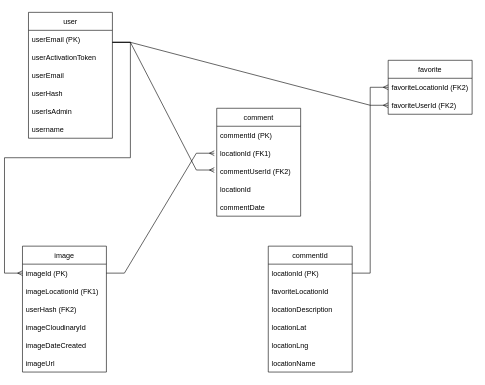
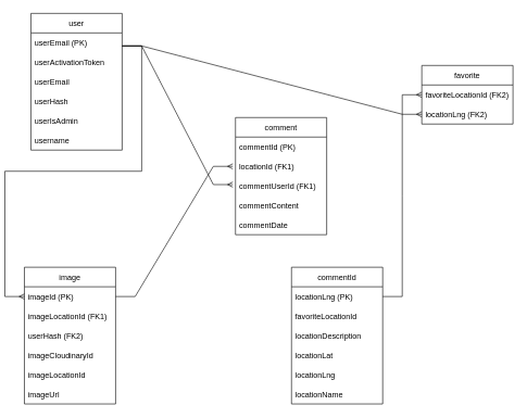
  <mxCell id="0" />
  <mxCell id="1" parent="0" />
  <mxCell id="2" value="user" style="swimlane;fontStyle=0;childLayout=stackLayout;horizontal=1;startSize=30;horizontalStack=0;resizeParent=1;resizeParentMax=0;resizeLast=0;collapsible=1;marginBottom=0;" vertex="1" parent="1"><mxGeometry x="30" y="20" width="140" height="210" as="geometry" /></mxCell>
  <mxCell id="3" value="userEmail (PK)" style="text;strokeColor=none;fillColor=none;align=left;verticalAlign=middle;spacingLeft=4;spacingRight=4;overflow=hidden;points=[[0,0.5],[1,0.5]];portConstraint=eastwest;rotatable=0;" vertex="1" parent="2"><mxGeometry y="30" width="140" height="30" as="geometry" /></mxCell>
  <mxCell id="4" value="userActivationToken" style="text;strokeColor=none;fillColor=none;align=left;verticalAlign=middle;spacingLeft=4;spacingRight=4;overflow=hidden;points=[[0,0.5],[1,0.5]];portConstraint=eastwest;rotatable=0;" vertex="1" parent="2"><mxGeometry y="60" width="140" height="30" as="geometry" /></mxCell>
  <mxCell id="5" value="userEmail" style="text;strokeColor=none;fillColor=none;align=left;verticalAlign=middle;spacingLeft=4;spacingRight=4;overflow=hidden;points=[[0,0.5],[1,0.5]];portConstraint=eastwest;rotatable=0;" vertex="1" parent="2"><mxGeometry y="90" width="140" height="30" as="geometry" /></mxCell>
  <mxCell id="6" value="userHash" style="text;strokeColor=none;fillColor=none;align=left;verticalAlign=middle;spacingLeft=4;spacingRight=4;overflow=hidden;points=[[0,0.5],[1,0.5]];portConstraint=eastwest;rotatable=0;" vertex="1" parent="2"><mxGeometry y="120" width="140" height="30" as="geometry" /></mxCell>
  <mxCell id="7" value="userIsAdmin" style="text;strokeColor=none;fillColor=none;align=left;verticalAlign=middle;spacingLeft=4;spacingRight=4;overflow=hidden;points=[[0,0.5],[1,0.5]];portConstraint=eastwest;rotatable=0;" vertex="1" parent="2"><mxGeometry y="150" width="140" height="30" as="geometry" /></mxCell>
  <mxCell id="8" value="username" style="text;strokeColor=none;fillColor=none;align=left;verticalAlign=middle;spacingLeft=4;spacingRight=4;overflow=hidden;points=[[0,0.5],[1,0.5]];portConstraint=eastwest;rotatable=0;" vertex="1" parent="2"><mxGeometry y="180" width="140" height="30" as="geometry" /></mxCell>
  <mxCell id="9" value="comment" style="swimlane;fontStyle=0;childLayout=stackLayout;horizontal=1;startSize=30;horizontalStack=0;resizeParent=1;resizeParentMax=0;resizeLast=0;collapsible=1;marginBottom=0;" vertex="1" parent="1"><mxGeometry x="344" y="180" width="140" height="180" as="geometry" /></mxCell>
  <mxCell id="10" value="commentId (PK)" style="text;strokeColor=none;fillColor=none;align=left;verticalAlign=middle;spacingLeft=4;spacingRight=4;overflow=hidden;points=[[0,0.5],[1,0.5]];portConstraint=eastwest;rotatable=0;" vertex="1" parent="9"><mxGeometry y="30" width="140" height="30" as="geometry" /></mxCell>
  <mxCell id="11" value="locationId (FK1)" style="text;strokeColor=none;fillColor=none;align=left;verticalAlign=middle;spacingLeft=4;spacingRight=4;overflow=hidden;points=[[0,0.5],[1,0.5]];portConstraint=eastwest;rotatable=0;" vertex="1" parent="9"><mxGeometry y="60" width="140" height="30" as="geometry" /></mxCell>
- <mxCell id="12" value="commentUserId (FK2)" style="text;strokeColor=none;fillColor=none;align=left;verticalAlign=middle;spacingLeft=4;spacingRight=4;overflow=hidden;points=[[0,0.5],[1,0.5]];portConstraint=eastwest;rotatable=0;" vertex="1" parent="9"><mxGeometry y="90" width="140" height="30" as="geometry" /></mxCell>
- <mxCell id="13" value="locationId" style="text;strokeColor=none;fillColor=none;align=left;verticalAlign=middle;spacingLeft=4;spacingRight=4;overflow=hidden;points=[[0,0.5],[1,0.5]];portConstraint=eastwest;rotatable=0;" vertex="1" parent="9"><mxGeometry y="120" width="140" height="30" as="geometry" /></mxCell>
+ <mxCell id="12" value="commentUserId (FK1)" style="text;strokeColor=none;fillColor=none;align=left;verticalAlign=middle;spacingLeft=4;spacingRight=4;overflow=hidden;points=[[0,0.5],[1,0.5]];portConstraint=eastwest;rotatable=0;" vertex="1" parent="9"><mxGeometry y="90" width="140" height="30" as="geometry" /></mxCell>
+ <mxCell id="13" value="commentContent" style="text;strokeColor=none;fillColor=none;align=left;verticalAlign=middle;spacingLeft=4;spacingRight=4;overflow=hidden;points=[[0,0.5],[1,0.5]];portConstraint=eastwest;rotatable=0;" vertex="1" parent="9"><mxGeometry y="120" width="140" height="30" as="geometry" /></mxCell>
  <mxCell id="14" value="commentDate" style="text;strokeColor=none;fillColor=none;align=left;verticalAlign=middle;spacingLeft=4;spacingRight=4;overflow=hidden;points=[[0,0.5],[1,0.5]];portConstraint=eastwest;rotatable=0;" vertex="1" parent="9"><mxGeometry y="150" width="140" height="30" as="geometry" /></mxCell>
  <mxCell id="15" value="commentId" style="swimlane;fontStyle=0;childLayout=stackLayout;horizontal=1;startSize=30;horizontalStack=0;resizeParent=1;resizeParentMax=0;resizeLast=0;collapsible=1;marginBottom=0;" vertex="1" parent="1"><mxGeometry x="430" y="410" width="140" height="210" as="geometry" /></mxCell>
- <mxCell id="16" value="locationId (PK)" style="text;strokeColor=none;fillColor=none;align=left;verticalAlign=middle;spacingLeft=4;spacingRight=4;overflow=hidden;points=[[0,0.5],[1,0.5]];portConstraint=eastwest;rotatable=0;" vertex="1" parent="15"><mxGeometry y="30" width="140" height="30" as="geometry" /></mxCell>
+ <mxCell id="16" value="locationLng (PK)" style="text;strokeColor=none;fillColor=none;align=left;verticalAlign=middle;spacingLeft=4;spacingRight=4;overflow=hidden;points=[[0,0.5],[1,0.5]];portConstraint=eastwest;rotatable=0;" vertex="1" parent="15"><mxGeometry y="30" width="140" height="30" as="geometry" /></mxCell>
  <mxCell id="17" value="favoriteLocationId" style="text;strokeColor=none;fillColor=none;align=left;verticalAlign=middle;spacingLeft=4;spacingRight=4;overflow=hidden;points=[[0,0.5],[1,0.5]];portConstraint=eastwest;rotatable=0;" vertex="1" parent="15"><mxGeometry y="60" width="140" height="30" as="geometry" /></mxCell>
  <mxCell id="18" value="locationDescription" style="text;strokeColor=none;fillColor=none;align=left;verticalAlign=middle;spacingLeft=4;spacingRight=4;overflow=hidden;points=[[0,0.5],[1,0.5]];portConstraint=eastwest;rotatable=0;" vertex="1" parent="15"><mxGeometry y="90" width="140" height="30" as="geometry" /></mxCell>
  <mxCell id="19" value="locationLat" style="text;strokeColor=none;fillColor=none;align=left;verticalAlign=middle;spacingLeft=4;spacingRight=4;overflow=hidden;points=[[0,0.5],[1,0.5]];portConstraint=eastwest;rotatable=0;" vertex="1" parent="15"><mxGeometry y="120" width="140" height="30" as="geometry" /></mxCell>
  <mxCell id="20" value="locationLng" style="text;strokeColor=none;fillColor=none;align=left;verticalAlign=middle;spacingLeft=4;spacingRight=4;overflow=hidden;points=[[0,0.5],[1,0.5]];portConstraint=eastwest;rotatable=0;" vertex="1" parent="15"><mxGeometry y="150" width="140" height="30" as="geometry" /></mxCell>
  <mxCell id="21" value="locationName" style="text;strokeColor=none;fillColor=none;align=left;verticalAlign=middle;spacingLeft=4;spacingRight=4;overflow=hidden;points=[[0,0.5],[1,0.5]];portConstraint=eastwest;rotatable=0;" vertex="1" parent="15"><mxGeometry y="180" width="140" height="30" as="geometry" /></mxCell>
  <mxCell id="22" value="image" style="swimlane;fontStyle=0;childLayout=stackLayout;horizontal=1;startSize=30;horizontalStack=0;resizeParent=1;resizeParentMax=0;resizeLast=0;collapsible=1;marginBottom=0;" vertex="1" parent="1"><mxGeometry x="20" y="410" width="140" height="210" as="geometry" /></mxCell>
  <mxCell id="23" value="imageId (PK)" style="text;strokeColor=none;fillColor=none;align=left;verticalAlign=middle;spacingLeft=4;spacingRight=4;overflow=hidden;points=[[0,0.5],[1,0.5]];portConstraint=eastwest;rotatable=0;" vertex="1" parent="22"><mxGeometry y="30" width="140" height="30" as="geometry" /></mxCell>
  <mxCell id="24" value="imageLocationId (FK1)" style="text;strokeColor=none;fillColor=none;align=left;verticalAlign=middle;spacingLeft=4;spacingRight=4;overflow=hidden;points=[[0,0.5],[1,0.5]];portConstraint=eastwest;rotatable=0;" vertex="1" parent="22"><mxGeometry y="60" width="140" height="30" as="geometry" /></mxCell>
  <mxCell id="25" value="userHash (FK2)" style="text;strokeColor=none;fillColor=none;align=left;verticalAlign=middle;spacingLeft=4;spacingRight=4;overflow=hidden;points=[[0,0.5],[1,0.5]];portConstraint=eastwest;rotatable=0;" vertex="1" parent="22"><mxGeometry y="90" width="140" height="30" as="geometry" /></mxCell>
  <mxCell id="26" value="imageCloudinaryId" style="text;strokeColor=none;fillColor=none;align=left;verticalAlign=middle;spacingLeft=4;spacingRight=4;overflow=hidden;points=[[0,0.5],[1,0.5]];portConstraint=eastwest;rotatable=0;" vertex="1" parent="22"><mxGeometry y="120" width="140" height="30" as="geometry" /></mxCell>
- <mxCell id="27" value="imageDateCreated" style="text;strokeColor=none;fillColor=none;align=left;verticalAlign=middle;spacingLeft=4;spacingRight=4;overflow=hidden;points=[[0,0.5],[1,0.5]];portConstraint=eastwest;rotatable=0;" vertex="1" parent="22"><mxGeometry y="150" width="140" height="30" as="geometry" /></mxCell>
+ <mxCell id="27" value="imageLocationId" style="text;strokeColor=none;fillColor=none;align=left;verticalAlign=middle;spacingLeft=4;spacingRight=4;overflow=hidden;points=[[0,0.5],[1,0.5]];portConstraint=eastwest;rotatable=0;" vertex="1" parent="22"><mxGeometry y="150" width="140" height="30" as="geometry" /></mxCell>
  <mxCell id="28" value="imageUrl" style="text;strokeColor=none;fillColor=none;align=left;verticalAlign=middle;spacingLeft=4;spacingRight=4;overflow=hidden;points=[[0,0.5],[1,0.5]];portConstraint=eastwest;rotatable=0;" vertex="1" parent="22"><mxGeometry y="180" width="140" height="30" as="geometry" /></mxCell>
  <mxCell id="29" value="favorite" style="swimlane;fontStyle=0;childLayout=stackLayout;horizontal=1;startSize=30;horizontalStack=0;resizeParent=1;resizeParentMax=0;resizeLast=0;collapsible=1;marginBottom=0;" vertex="1" parent="1"><mxGeometry x="630" y="100" width="140" height="90" as="geometry" /></mxCell>
  <mxCell id="30" value="favoriteLocationId (FK2)" style="text;strokeColor=none;fillColor=none;align=left;verticalAlign=middle;spacingLeft=4;spacingRight=4;overflow=hidden;points=[[0,0.5],[1,0.5]];portConstraint=eastwest;rotatable=0;" vertex="1" parent="29"><mxGeometry y="30" width="140" height="30" as="geometry" /></mxCell>
- <mxCell id="31" value="favoriteUserId (FK2)" style="text;strokeColor=none;fillColor=none;align=left;verticalAlign=middle;spacingLeft=4;spacingRight=4;overflow=hidden;points=[[0,0.5],[1,0.5]];portConstraint=eastwest;rotatable=0;" vertex="1" parent="29"><mxGeometry y="60" width="140" height="30" as="geometry" /></mxCell>
+ <mxCell id="31" value="locationLng (FK2)" style="text;strokeColor=none;fillColor=none;align=left;verticalAlign=middle;spacingLeft=4;spacingRight=4;overflow=hidden;points=[[0,0.5],[1,0.5]];portConstraint=eastwest;rotatable=0;" vertex="1" parent="29"><mxGeometry y="60" width="140" height="30" as="geometry" /></mxCell>
  <mxCell id="32" value="" style="edgeStyle=entityRelationEdgeStyle;fontSize=12;html=1;endArrow=ERmany;rounded=0;" edge="1" parent="1"><mxGeometry width="100" height="100" relative="1" as="geometry"><mxPoint x="170" y="70" as="sourcePoint" /><mxPoint x="340" y="283" as="targetPoint" /></mxGeometry></mxCell>
  <mxCell id="33" value="" style="edgeStyle=entityRelationEdgeStyle;fontSize=12;html=1;endArrow=ERmany;rounded=0;" edge="1" parent="1"><mxGeometry width="100" height="100" relative="1" as="geometry"><mxPoint x="170" y="70" as="sourcePoint" /><mxPoint x="630" y="175" as="targetPoint" /></mxGeometry></mxCell>
  <mxCell id="34" value="" style="edgeStyle=entityRelationEdgeStyle;fontSize=12;html=1;endArrow=ERmany;rounded=0;exitX=1;exitY=0.5;exitDx=0;exitDy=0;" edge="1" parent="1" source="23"><mxGeometry width="100" height="100" relative="1" as="geometry"><mxPoint x="220" y="430" as="sourcePoint" /><mxPoint x="340" y="255" as="targetPoint" /></mxGeometry></mxCell>
  <mxCell id="35" value="" style="edgeStyle=entityRelationEdgeStyle;fontSize=12;html=1;endArrow=ERmany;rounded=0;exitX=1;exitY=0.5;exitDx=0;exitDy=0;" edge="1" parent="1" source="16"><mxGeometry width="100" height="100" relative="1" as="geometry"><mxPoint x="400" y="440" as="sourcePoint" /><mxPoint x="630" y="145" as="targetPoint" /></mxGeometry></mxCell>
  <mxCell id="36" value="" style="edgeStyle=entityRelationEdgeStyle;fontSize=12;html=1;endArrow=ERmany;rounded=0;elbow=vertical;" edge="1" parent="1"><mxGeometry width="100" height="100" relative="1" as="geometry"><mxPoint x="170" y="70" as="sourcePoint" /><mxPoint x="20" y="455" as="targetPoint" /></mxGeometry></mxCell>
